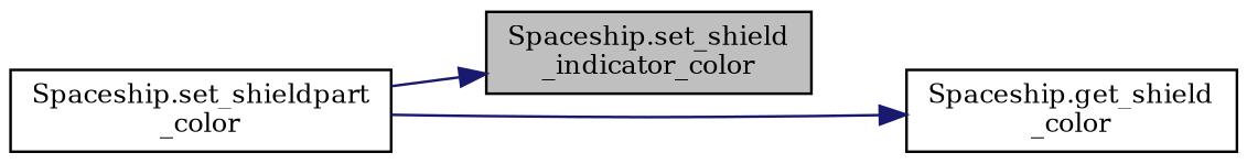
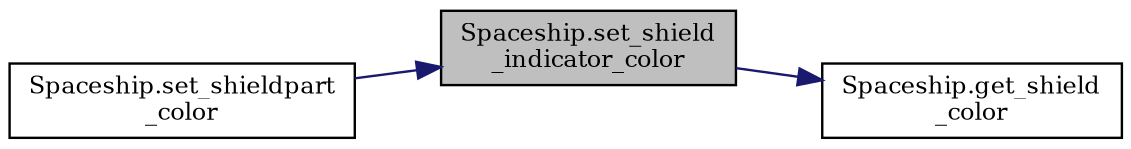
  digraph {
    fontname="DejaVu Serif"
    rankdir=LR
    node [color=black fillcolor=white fontname="DejaVu Serif" fontsize=10 shape=record style=filled]
    edge [color=midnightblue fontname="DejaVu Serif" fontsize=10 labelfontname=Helvetica labelfontsize=10 style=solid]
    n1 [fillcolor=grey75 fontcolor=black height=0.2 label="Spaceship.set_shield\l_indicator_color" width=0.4]
    n2 [height=0.2 label="Spaceship.get_shield\l_color" width=0.4]
    n3 [height=0.2 label="Spaceship.set_shieldpart\l_color" width=0.4]
-   n3 -> n2
+   n1 -> n2
    n3 -> n1
  }
